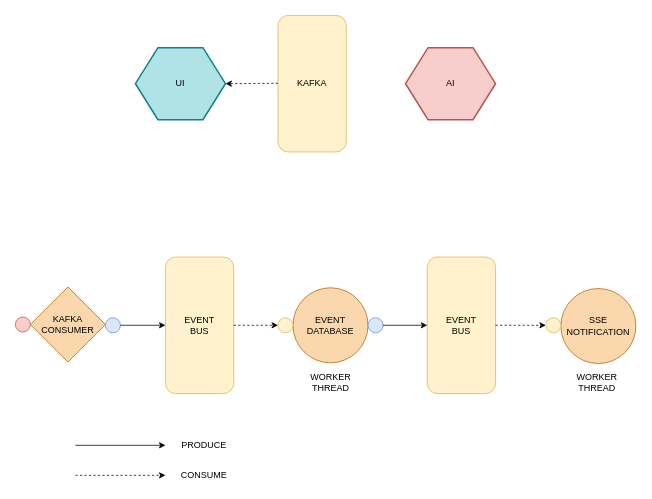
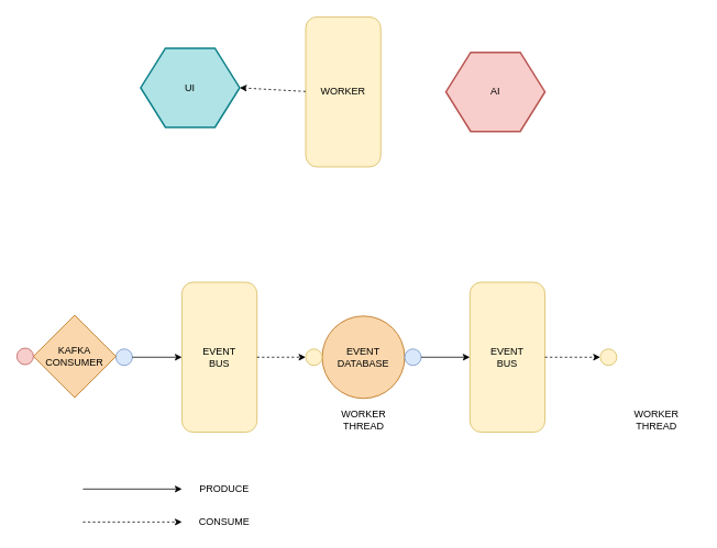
  <mxCell id="0" />
  <mxCell id="1" parent="0" />
  <mxCell id="2" value="AI" style="shape=hexagon;perimeter=hexagonPerimeter2;whiteSpace=wrap;html=1;fillColor=#f8cecc;comic=0;shadow=0;rounded=0;aspect=fixed;strokeColor=#b85450;strokeWidth=2;fontFamily=Helvetica;" vertex="1" parent="1"><mxGeometry x="540" y="63" width="120" height="96" as="geometry" /></mxCell>
- <mxCell id="3" value="KAFKA" style="rounded=1;whiteSpace=wrap;html=1;direction=south;aspect=fixed;fillColor=#fff2cc;strokeColor=#d6b656;" vertex="1" parent="1"><mxGeometry x="370" y="20" width="91" height="182" as="geometry" /></mxCell>
+ <mxCell id="3" value="WORKER" style="rounded=1;whiteSpace=wrap;html=1;direction=south;aspect=fixed;fillColor=#fff2cc;strokeColor=#d6b656;" vertex="1" parent="1"><mxGeometry x="370" y="20" width="91" height="182" as="geometry" /></mxCell>
  <mxCell id="4" value="EVENT&lt;br&gt;BUS" style="rounded=1;whiteSpace=wrap;html=1;direction=south;aspect=fixed;fillColor=#fff2cc;strokeColor=#d6b656;" vertex="1" parent="1"><mxGeometry x="569" y="342" width="91" height="182" as="geometry" /></mxCell>
  <mxCell id="5" value="EVENT&lt;br&gt;BUS" style="rounded=1;whiteSpace=wrap;html=1;direction=south;aspect=fixed;fillColor=#fff2cc;strokeColor=#d6b656;" vertex="1" parent="1"><mxGeometry x="220" y="342" width="91" height="182" as="geometry" /></mxCell>
  <mxCell id="6" value="" style="endArrow=classic;html=1;exitX=0;exitY=0.5;exitDx=0;exitDy=0;entryX=1;entryY=0.5;entryDx=0;entryDy=0;dashed=1;" edge="1" parent="1" target="7"><mxGeometry width="50" height="50" relative="1" as="geometry"><mxPoint x="370" y="110.5" as="sourcePoint" /><mxPoint x="320" y="111" as="targetPoint" /></mxGeometry></mxCell>
- <mxCell id="7" value="UI" style="shape=hexagon;perimeter=hexagonPerimeter2;whiteSpace=wrap;html=1;fillColor=#b0e3e6;comic=0;shadow=0;rounded=0;aspect=fixed;strokeColor=#0e8088;strokeWidth=2;fontFamily=Helvetica;" vertex="1" parent="1"><mxGeometry x="180" y="63" width="120" height="96" as="geometry" /></mxCell>
+ <mxCell id="7" value="UI" style="shape=hexagon;perimeter=hexagonPerimeter2;whiteSpace=wrap;html=1;fillColor=#b0e3e6;comic=0;shadow=0;rounded=0;aspect=fixed;strokeColor=#0e8088;strokeWidth=2;fontFamily=Helvetica;" vertex="1" parent="1"><mxGeometry x="170" y="58" width="120" height="96" as="geometry" /></mxCell>
  <mxCell id="8" value="" style="group" vertex="1" connectable="0" parent="1"><mxGeometry x="370" y="383" width="140" height="100" as="geometry" /></mxCell>
  <mxCell id="9" value="EVENT&lt;br&gt;DATABASE" style="ellipse;whiteSpace=wrap;html=1;aspect=fixed;fillColor=#fad7ac;strokeColor=#b46504;" vertex="1" parent="8"><mxGeometry x="20" width="100" height="100" as="geometry" /></mxCell>
  <mxCell id="10" value="" style="ellipse;whiteSpace=wrap;html=1;aspect=fixed;fillColor=#fff2cc;strokeColor=#d6b656;" vertex="1" parent="8"><mxGeometry y="40" width="20" height="20" as="geometry" /></mxCell>
  <mxCell id="11" value="" style="ellipse;whiteSpace=wrap;html=1;aspect=fixed;fillColor=#dae8fc;strokeColor=#6c8ebf;" vertex="1" parent="8"><mxGeometry x="120" y="40" width="20" height="20" as="geometry" /></mxCell>
  <mxCell id="12" value="" style="group" vertex="1" connectable="0" parent="1"><mxGeometry x="727" y="384" width="120" height="100" as="geometry" /></mxCell>
- <mxCell id="13" value="SSE&lt;br&gt;NOTIFICATION" style="ellipse;whiteSpace=wrap;html=1;aspect=fixed;fillColor=#fad7ac;strokeColor=#b46504;" vertex="1" parent="12"><mxGeometry x="20" width="100" height="100" as="geometry" /></mxCell>
  <mxCell id="14" value="" style="ellipse;whiteSpace=wrap;html=1;aspect=fixed;fillColor=#fff2cc;strokeColor=#d6b656;" vertex="1" parent="12"><mxGeometry y="39" width="20" height="20" as="geometry" /></mxCell>
  <mxCell id="15" value="" style="group" vertex="1" connectable="0" parent="1"><mxGeometry y="382" width="140" height="100" as="geometry" x="20" /></mxCell>
  <mxCell id="16" value="" style="ellipse;whiteSpace=wrap;html=1;aspect=fixed;fillColor=#dae8fc;strokeColor=#6c8ebf;" vertex="1" parent="15"><mxGeometry x="120" y="41" width="20" height="20" as="geometry" /></mxCell>
  <mxCell id="17" value="" style="group" vertex="1" connectable="0" parent="15"><mxGeometry width="120" height="100" as="geometry" /></mxCell>
  <mxCell id="18" value="KAFKA&lt;br&gt;CONSUMER" style="rhombus;whiteSpace=wrap;html=1;aspect=fixed;fillColor=#fad7ac;strokeColor=#b46504;" vertex="1" parent="17"><mxGeometry x="20" width="100" height="100" as="geometry" /></mxCell>
  <mxCell id="19" value="" style="ellipse;whiteSpace=wrap;html=1;aspect=fixed;fillColor=#f8cecc;strokeColor=#b85450;" vertex="1" parent="17"><mxGeometry y="40" width="20" height="20" as="geometry" /></mxCell>
  <mxCell id="20" value="" style="endArrow=classic;html=1;exitX=1;exitY=0.5;exitDx=0;exitDy=0;entryX=0.5;entryY=1;entryDx=0;entryDy=0;" edge="1" parent="1" source="16" target="5"><mxGeometry width="50" height="50" relative="1" as="geometry"><mxPoint x="410" y="473" as="sourcePoint" /><mxPoint x="460" y="423" as="targetPoint" /></mxGeometry></mxCell>
  <mxCell id="21" value="" style="endArrow=classic;html=1;exitX=0.5;exitY=0;exitDx=0;exitDy=0;entryX=0;entryY=0.5;entryDx=0;entryDy=0;dashed=1;" edge="1" parent="1" source="5" target="10"><mxGeometry width="50" height="50" relative="1" as="geometry"><mxPoint x="410" y="343" as="sourcePoint" /><mxPoint x="460" y="293" as="targetPoint" /></mxGeometry></mxCell>
  <mxCell id="22" value="" style="endArrow=classic;html=1;exitX=1;exitY=0.5;exitDx=0;exitDy=0;entryX=0.5;entryY=1;entryDx=0;entryDy=0;" edge="1" parent="1" source="11" target="4"><mxGeometry width="50" height="50" relative="1" as="geometry"><mxPoint x="321" y="443" as="sourcePoint" /><mxPoint x="380" y="443" as="targetPoint" /></mxGeometry></mxCell>
  <mxCell id="23" value="" style="endArrow=classic;html=1;exitX=0.5;exitY=0;exitDx=0;exitDy=0;entryX=0;entryY=0.5;entryDx=0;entryDy=0;dashed=1;" edge="1" parent="1" source="4" target="14"><mxGeometry width="50" height="50" relative="1" as="geometry"><mxPoint x="331" y="453" as="sourcePoint" /><mxPoint x="390" y="453" as="targetPoint" /></mxGeometry></mxCell>
  <mxCell id="24" value="" style="endArrow=classic;html=1;" edge="1" parent="1"><mxGeometry width="50" height="50" relative="1" as="geometry"><mxPoint x="100" y="593" as="sourcePoint" /><mxPoint x="220" y="593" as="targetPoint" /></mxGeometry></mxCell>
  <mxCell id="25" value="" style="endArrow=classic;html=1;dashed=1;" edge="1" parent="1"><mxGeometry width="50" height="50" relative="1" as="geometry"><mxPoint x="100" y="633" as="sourcePoint" /><mxPoint x="220" y="633" as="targetPoint" /></mxGeometry></mxCell>
  <mxCell id="26" value="PRODUCE" style="text;html=1;align=center;verticalAlign=middle;resizable=0;points=[];autosize=1;" vertex="1" parent="1"><mxGeometry x="231" y="583" width="80" height="20" as="geometry" /></mxCell>
  <mxCell id="27" value="CONSUME" style="text;html=1;align=center;verticalAlign=middle;resizable=0;points=[];autosize=1;" vertex="1" parent="1"><mxGeometry x="231" y="623" width="80" height="20" as="geometry" /></mxCell>
  <mxCell id="28" value="WORKER&lt;br&gt;THREAD" style="text;html=1;align=center;verticalAlign=middle;resizable=0;points=[];autosize=1;" vertex="1" parent="1"><mxGeometry x="405" y="494" width="70" height="30" as="geometry" /></mxCell>
  <mxCell id="29" value="WORKER&lt;br&gt;THREAD" style="text;html=1;align=center;verticalAlign=middle;resizable=0;points=[];autosize=1;" vertex="1" parent="1"><mxGeometry x="760" y="494" width="70" height="30" as="geometry" /></mxCell>
